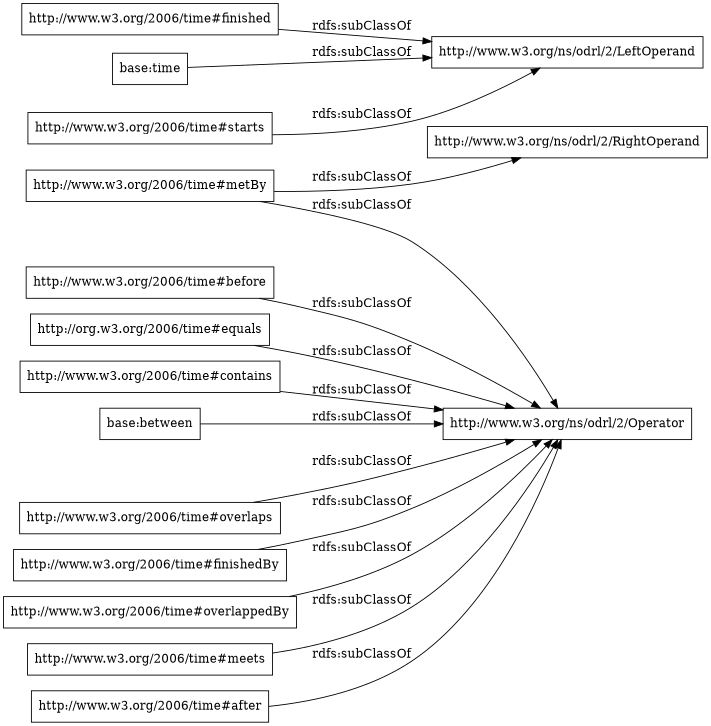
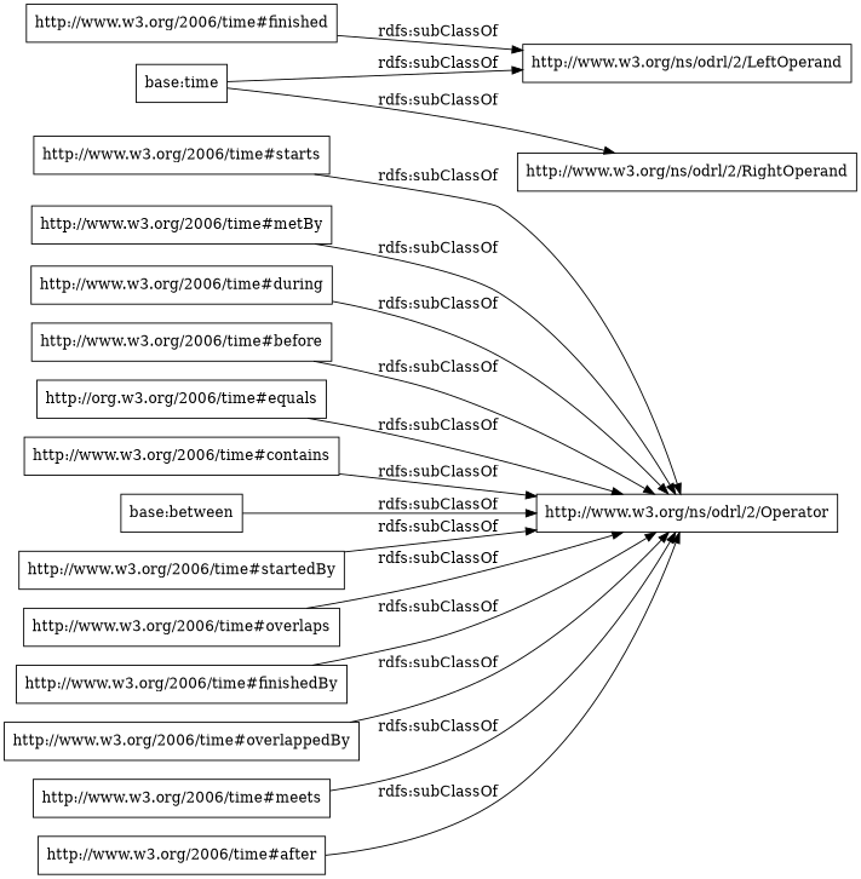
  digraph {
    rankdir=LR
    node [color=black shape=rectangle]
    "base:between"
    "http://www.w3.org/ns/odrl/2/Operator"
    "base:time"
    "http://www.w3.org/ns/odrl/2/LeftOperand"
    "http://www.w3.org/ns/odrl/2/RightOperand"
    "http://www.w3.org/2006/time#metBy"
+   "http://www.w3.org/2006/time#during"
    "http://www.w3.org/2006/time#before"
    n9 [label="http://org.w3.org/2006/time#equals"]
    "http://www.w3.org/2006/time#contains"
    "http://www.w3.org/2006/time#overlaps"
+   "http://www.w3.org/2006/time#startedBy"
    "http://www.w3.org/2006/time#finishedBy"
    "http://www.w3.org/2006/time#starts"
    "http://www.w3.org/2006/time#overlappedBy"
    "http://www.w3.org/2006/time#meets"
    "http://www.w3.org/2006/time#finished"
    "http://www.w3.org/2006/time#after"
    "base:between" -> "http://www.w3.org/ns/odrl/2/Operator" [label="rdfs:subClassOf"]
    "base:time" -> "http://www.w3.org/ns/odrl/2/LeftOperand" [label="rdfs:subClassOf"]
-   "http://www.w3.org/2006/time#metBy" -> "http://www.w3.org/ns/odrl/2/RightOperand" [label="rdfs:subClassOf"]
+   "base:time" -> "http://www.w3.org/ns/odrl/2/RightOperand" [label="rdfs:subClassOf"]
    "http://www.w3.org/2006/time#metBy" -> "http://www.w3.org/ns/odrl/2/Operator" [label="rdfs:subClassOf"]
+   "http://www.w3.org/2006/time#during" -> "http://www.w3.org/ns/odrl/2/Operator" [label="rdfs:subClassOf"]
    "http://www.w3.org/2006/time#before" -> "http://www.w3.org/ns/odrl/2/Operator" [label="rdfs:subClassOf"]
    n9 -> "http://www.w3.org/ns/odrl/2/Operator" [label="rdfs:subClassOf"]
    "http://www.w3.org/2006/time#contains" -> "http://www.w3.org/ns/odrl/2/Operator" [label="rdfs:subClassOf"]
    "http://www.w3.org/2006/time#overlaps" -> "http://www.w3.org/ns/odrl/2/Operator" [label="rdfs:subClassOf"]
+   "http://www.w3.org/2006/time#startedBy" -> "http://www.w3.org/ns/odrl/2/Operator" [label="rdfs:subClassOf"]
    "http://www.w3.org/2006/time#finishedBy" -> "http://www.w3.org/ns/odrl/2/Operator" [label="rdfs:subClassOf"]
-   "http://www.w3.org/2006/time#starts" -> "http://www.w3.org/ns/odrl/2/LeftOperand" [label="rdfs:subClassOf"]
+   "http://www.w3.org/2006/time#starts" -> "http://www.w3.org/ns/odrl/2/Operator" [label="rdfs:subClassOf"]
    "http://www.w3.org/2006/time#overlappedBy" -> "http://www.w3.org/ns/odrl/2/Operator" [label="rdfs:subClassOf"]
    "http://www.w3.org/2006/time#meets" -> "http://www.w3.org/ns/odrl/2/Operator" [label="rdfs:subClassOf"]
    "http://www.w3.org/2006/time#finished" -> "http://www.w3.org/ns/odrl/2/LeftOperand" [label="rdfs:subClassOf"]
    "http://www.w3.org/2006/time#after" -> "http://www.w3.org/ns/odrl/2/Operator" [label="rdfs:subClassOf"]
  }
